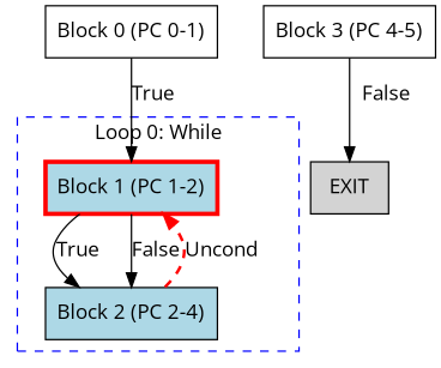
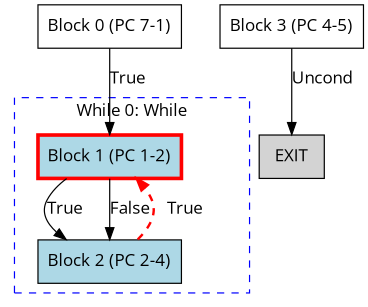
  digraph {
    fontname="Open Sans"
    rankdir=TB
    node [fontname="Open Sans" shape=box style=filled]
    edge [fontname="Open Sans"]
    n1 [color=red fillcolor=lightblue label="Block 1 (PC 1-2)" penwidth=3]
    n2 [fillcolor=lightblue label="Block 2 (PC 2-4)"]
-   n3 [label="Block 0 (PC 0-1)" style=""]
+   n3 [label="Block 0 (PC 7-1)" style=""]
    n4 [label="Block 3 (PC 4-5)" style=""]
    n5 [fillcolor=lightgray label=EXIT]
    subgraph cluster_1 {
      color=blue
-     label="Loop 0: While"
+     label="While 0: While"
      style=dashed
      n1
      n2
    }
    n1 -> n2 [label=True]
    n1 -> n2 [label=False]
-   n2 -> n1 [color=red label=Uncond penwidth=2 style=dashed]
+   n2 -> n1 [color=red label=True penwidth=2 style=dashed]
    n3 -> n1 [label=True]
-   n4 -> n5 [label=False]
+   n4 -> n5 [label=Uncond]
  }
